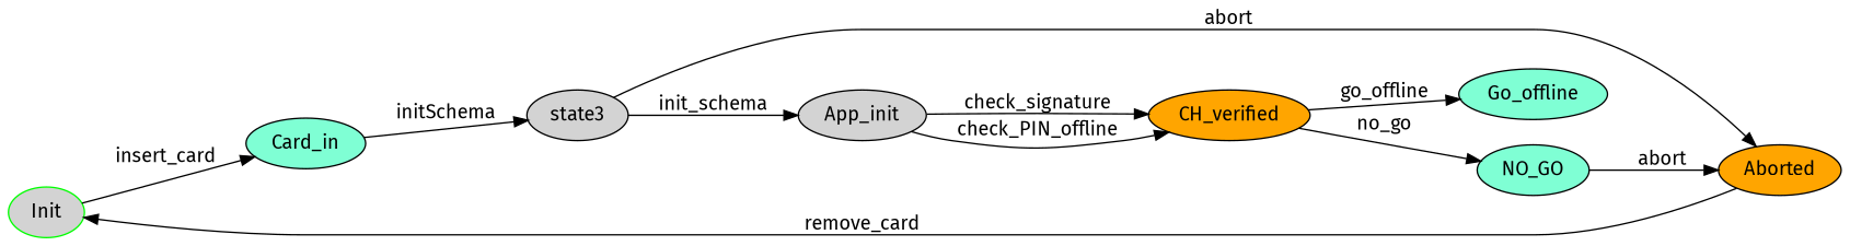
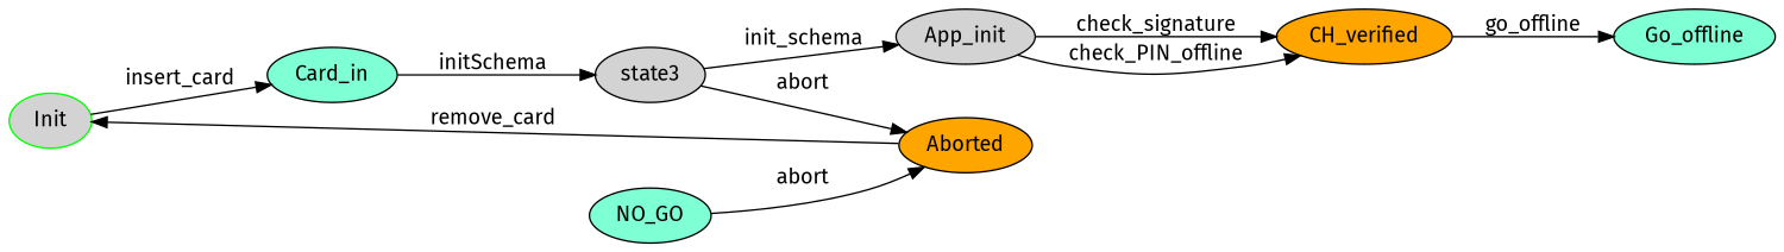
  digraph {
    fontname="Fira Sans"
    rankdir=LR
    node [fillcolor=lightgrey fontname="Fira Sans" style=filled]
    edge [fontname="Fira Sans"]
    n1 [color=green label=Init]
    n2 [fillcolor=aquamarine label=Card_in]
    n3 [label=state3]
    n4 [fillcolor=aquamarine label=Go_offline]
    n5 [fillcolor=orange label=Aborted]
    n6 [label=App_init]
    n7 [fillcolor=orange label=CH_verified]
    n8 [fillcolor=aquamarine label=NO_GO]
    n1 -> n2 [label=" insert_card "]
    n2 -> n3 [label=" initSchema "]
    n3 -> n5 [label=" abort "]
    n3 -> n6 [label=" init_schema "]
    n5 -> n1 [label=" remove_card "]
    n6 -> n7 [label=" check_signature "]
    n6 -> n7 [label=" check_PIN_offline "]
    n7 -> n4 [label=" go_offline "]
-   n7 -> n8 [label=" no_go "]
    n8 -> n5 [label=" abort "]
  }
